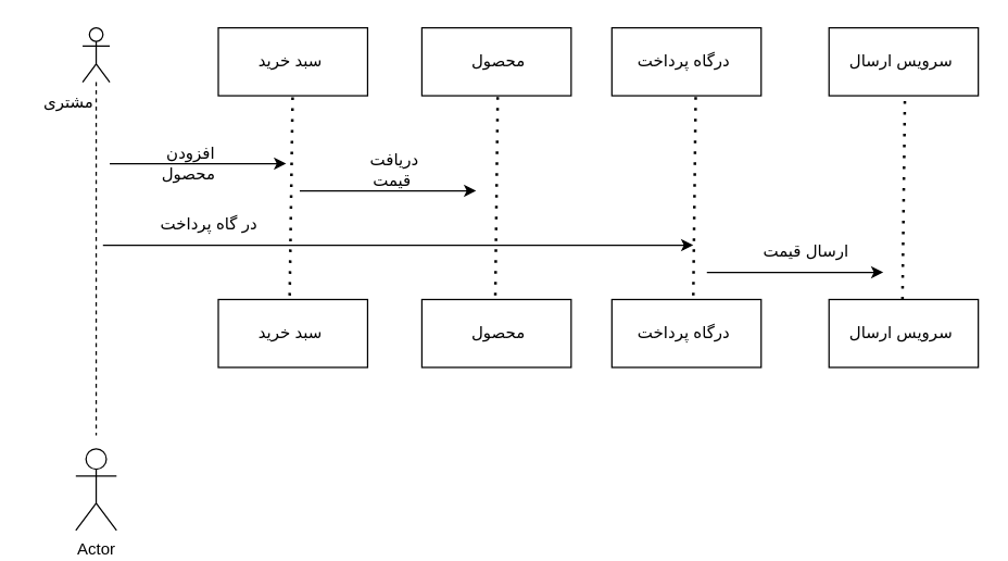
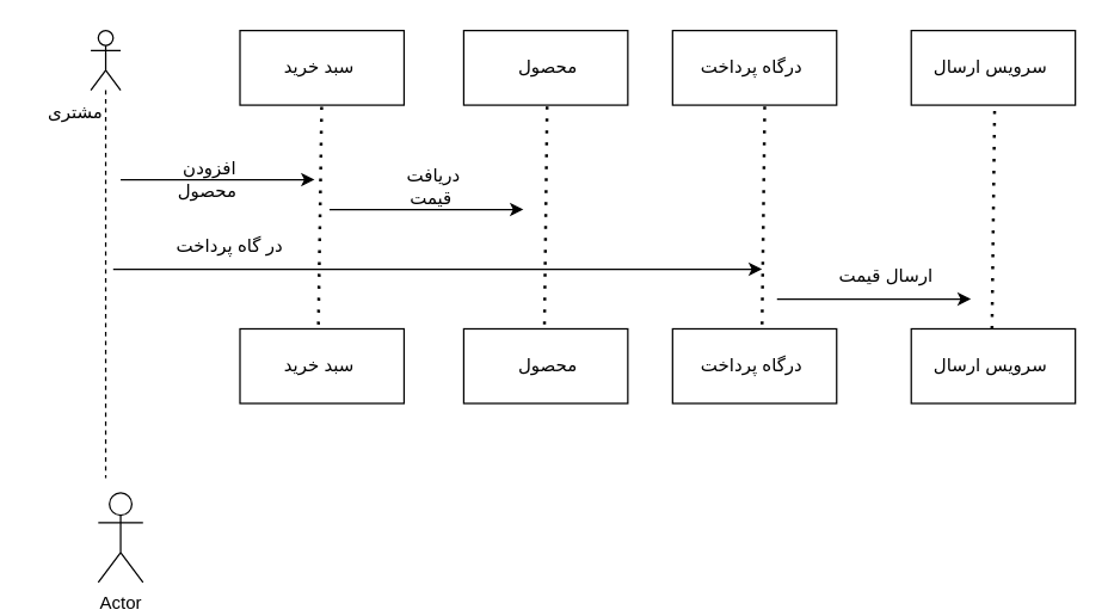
  <mxCell id="0" />
  <mxCell id="1" parent="0" />
  <mxCell id="2" value="سبد خرید&amp;nbsp;" style="html=1;whiteSpace=wrap;" vertex="1" parent="1"><mxGeometry x="160" y="20" width="110" height="50" as="geometry" /></mxCell>
  <mxCell id="3" value="محصول&amp;nbsp;&lt;span style=&quot;color: rgba(0, 0, 0, 0); font-family: monospace; font-size: 0px; text-align: start; text-wrap-mode: nowrap;&quot;&gt;%3CmxGraphModel%3E%3Croot%3E%3CmxCell%20id%3D%220%22%2F%3E%3CmxCell%20id%3D%221%22%20parent%3D%220%22%2F%3E%3CmxCell%20id%3D%222%22%20value%3D%22%D8%B3%D8%A8%D8%AF%20%D8%AE%D8%B1%DB%8C%D8%AF%26amp%3Bnbsp%3B%22%20style%3D%22html%3D1%3BwhiteSpace%3Dwrap%3B%22%20vertex%3D%221%22%20parent%3D%221%22%3E%3CmxGeometry%20x%3D%22190%22%20y%3D%22290%22%20width%3D%22110%22%20height%3D%2250%22%20as%3D%22geometry%22%2F%3E%3C%2FmxCell%3E%3C%2Froot%3E%3C%2FmxGraphModel%3E&lt;/span&gt;" style="html=1;whiteSpace=wrap;" vertex="1" parent="1"><mxGeometry x="310" y="20" width="110" height="50" as="geometry" /></mxCell>
  <mxCell id="4" value="درگاه پرداخت&amp;nbsp;" style="html=1;whiteSpace=wrap;" vertex="1" parent="1"><mxGeometry x="450" y="20" width="110" height="50" as="geometry" /></mxCell>
  <mxCell id="5" value="سرویس ارسال&amp;nbsp;" style="html=1;whiteSpace=wrap;" vertex="1" parent="1"><mxGeometry x="610" y="20" width="110" height="50" as="geometry" /></mxCell>
  <mxCell id="6" value="سبد خرید&amp;nbsp;" style="html=1;whiteSpace=wrap;" vertex="1" parent="1"><mxGeometry x="160" y="220" width="110" height="50" as="geometry" /></mxCell>
  <mxCell id="7" value="محصول&amp;nbsp;&lt;span style=&quot;color: rgba(0, 0, 0, 0); font-family: monospace; font-size: 0px; text-align: start; text-wrap-mode: nowrap;&quot;&gt;%3CmxGraphModel%3E%3Croot%3E%3CmxCell%20id%3D%220%22%2F%3E%3CmxCell%20id%3D%221%22%20parent%3D%220%22%2F%3E%3CmxCell%20id%3D%222%22%20value%3D%22%D8%B3%D8%A8%D8%AF%20%D8%AE%D8%B1%DB%8C%D8%AF%26amp%3Bnbsp%3B%22%20style%3D%22html%3D1%3BwhiteSpace%3Dwrap%3B%22%20vertex%3D%221%22%20parent%3D%221%22%3E%3CmxGeometry%20x%3D%22190%22%20y%3D%22290%22%20width%3D%22110%22%20height%3D%2250%22%20as%3D%22geometry%22%2F%3E%3C%2FmxCell%3E%3C%2Froot%3E%3C%2FmxGraphModel%3E&lt;/span&gt;" style="html=1;whiteSpace=wrap;" vertex="1" parent="1"><mxGeometry x="310" y="220" width="110" height="50" as="geometry" /></mxCell>
  <mxCell id="8" value="درگاه پرداخت&amp;nbsp;" style="html=1;whiteSpace=wrap;" vertex="1" parent="1"><mxGeometry x="450" y="220" width="110" height="50" as="geometry" /></mxCell>
  <mxCell id="9" value="سرویس ارسال&amp;nbsp;" style="html=1;whiteSpace=wrap;" vertex="1" parent="1"><mxGeometry x="610" y="220" width="110" height="50" as="geometry" /></mxCell>
  <mxCell id="10" value="" style="shape=umlLifeline;perimeter=lifelinePerimeter;whiteSpace=wrap;html=1;container=1;dropTarget=0;collapsible=0;recursiveResize=0;outlineConnect=0;portConstraint=eastwest;newEdgeStyle={&quot;curved&quot;:0,&quot;rounded&quot;:0};participant=umlActor;" vertex="1" parent="1"><mxGeometry x="60" y="20" width="20" height="300" as="geometry" /></mxCell>
  <mxCell id="11" value="مشتری" style="text;html=1;align=center;verticalAlign=middle;whiteSpace=wrap;rounded=0;" vertex="1" parent="1"><mxGeometry x="20" y="60" width="60" height="30" as="geometry" /></mxCell>
- <mxCell id="12" value="Actor" style="shape=umlActor;verticalLabelPosition=bottom;verticalAlign=top;html=1;outlineConnect=0;" vertex="1" parent="1"><mxGeometry x="55" y="330" width="30" height="60" as="geometry" /></mxCell>
+ <mxCell id="12" value="Actor" style="shape=umlActor;verticalLabelPosition=bottom;verticalAlign=top;html=1;outlineConnect=0;" vertex="1" parent="1"><mxGeometry x="65" y="330" width="30" height="60" as="geometry" /></mxCell>
  <mxCell id="13" value="" style="endArrow=classic;html=1;rounded=0;" edge="1" parent="1"><mxGeometry width="50" height="50" relative="1" as="geometry"><mxPoint x="80" y="120" as="sourcePoint" /><mxPoint x="210" y="120" as="targetPoint" /></mxGeometry></mxCell>
  <mxCell id="14" value="" style="endArrow=none;dashed=1;html=1;dashPattern=1 3;strokeWidth=2;rounded=0;exitX=0.478;exitY=-0.058;exitDx=0;exitDy=0;exitPerimeter=0;" edge="1" parent="1" source="6"><mxGeometry width="50" height="50" relative="1" as="geometry"><mxPoint x="214.77" y="150" as="sourcePoint" /><mxPoint x="214.77" y="70" as="targetPoint" /></mxGeometry></mxCell>
  <mxCell id="15" value="افزودن محصول&amp;nbsp;" style="text;html=1;align=center;verticalAlign=middle;whiteSpace=wrap;rounded=0;" vertex="1" parent="1"><mxGeometry x="100" y="105" width="80" height="30" as="geometry" /></mxCell>
  <mxCell id="16" value="" style="endArrow=none;dashed=1;html=1;dashPattern=1 3;strokeWidth=2;rounded=0;exitX=0.478;exitY=-0.058;exitDx=0;exitDy=0;exitPerimeter=0;" edge="1" parent="1"><mxGeometry width="50" height="50" relative="1" as="geometry"><mxPoint x="364.12" y="217" as="sourcePoint" /><mxPoint x="365.89" y="70" as="targetPoint" /></mxGeometry></mxCell>
  <mxCell id="17" value="" style="endArrow=classic;html=1;rounded=0;" edge="1" parent="1"><mxGeometry width="50" height="50" relative="1" as="geometry"><mxPoint x="220" y="140" as="sourcePoint" /><mxPoint x="350" y="140" as="targetPoint" /></mxGeometry></mxCell>
  <mxCell id="18" value="دریافت قیمت&amp;nbsp;" style="text;html=1;align=center;verticalAlign=middle;whiteSpace=wrap;rounded=0;" vertex="1" parent="1"><mxGeometry x="260" y="110" width="60" height="30" as="geometry" /></mxCell>
  <mxCell id="19" value="" style="endArrow=none;dashed=1;html=1;dashPattern=1 3;strokeWidth=2;rounded=0;exitX=0.478;exitY=-0.058;exitDx=0;exitDy=0;exitPerimeter=0;" edge="1" parent="1"><mxGeometry width="50" height="50" relative="1" as="geometry"><mxPoint x="510" y="217" as="sourcePoint" /><mxPoint x="511.77" y="70" as="targetPoint" /></mxGeometry></mxCell>
  <mxCell id="20" value="" style="endArrow=classic;html=1;rounded=0;" edge="1" parent="1"><mxGeometry width="50" height="50" relative="1" as="geometry"><mxPoint x="75" y="180" as="sourcePoint" /><mxPoint x="510" y="180" as="targetPoint" /></mxGeometry></mxCell>
  <mxCell id="21" value="در گاه پرداخت&amp;nbsp;" style="text;html=1;align=center;verticalAlign=middle;whiteSpace=wrap;rounded=0;" vertex="1" parent="1"><mxGeometry x="110" y="150" width="90" height="30" as="geometry" /></mxCell>
  <mxCell id="22" value="" style="endArrow=classic;html=1;rounded=0;" edge="1" parent="1"><mxGeometry width="50" height="50" relative="1" as="geometry"><mxPoint x="520" y="200" as="sourcePoint" /><mxPoint x="650" y="200" as="targetPoint" /></mxGeometry></mxCell>
  <mxCell id="23" value="" style="endArrow=none;dashed=1;html=1;dashPattern=1 3;strokeWidth=2;rounded=0;exitX=0.478;exitY=-0.058;exitDx=0;exitDy=0;exitPerimeter=0;" edge="1" parent="1"><mxGeometry width="50" height="50" relative="1" as="geometry"><mxPoint x="664.11" y="220" as="sourcePoint" /><mxPoint x="665.88" y="73" as="targetPoint" /></mxGeometry></mxCell>
  <mxCell id="24" value="ارسال قیمت&amp;nbsp;" style="text;html=1;align=center;verticalAlign=middle;whiteSpace=wrap;rounded=0;" vertex="1" parent="1"><mxGeometry x="560" y="170" width="70" height="30" as="geometry" /></mxCell>
